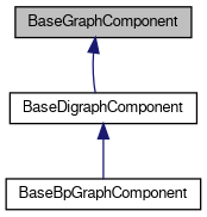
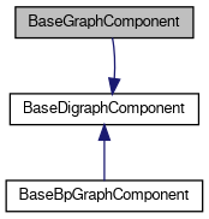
  digraph {
    node [color=black fillcolor=white fontname=FreeSans fontsize=10 shape=record style=filled]
    edge [color=midnightblue dir=back fontname=FreeSans fontsize=10 labelfontname=FreeSans labelfontsize=10 style=solid]
    n1 [fillcolor=grey75 fontcolor=black height=0.2 label=BaseGraphComponent width=0.4]
    n2 [height=0.2 label=BaseBpGraphComponent width=0.4]
    n3 [height=0.2 label=BaseDigraphComponent width=0.4]
-   n1 -> n3
+   n3 -> n1
    n3 -> n2
  }
